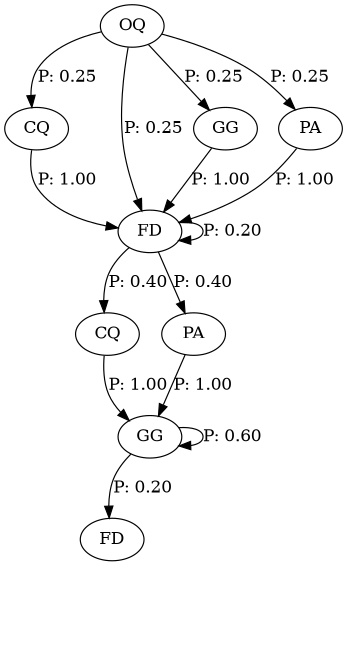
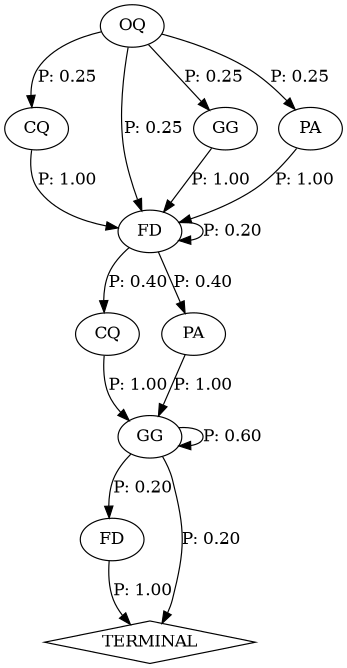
  digraph {
    n1 [label=CQ]
    n2 [label=FD]
    n3 [label=CQ]
    n4 [label=PA]
    n5 [label=GG]
    n6 [label=FD]
+   n7 [label=TERMINAL shape=diamond]
    n8 [label=GG]
    n9 [label=OQ]
    n10 [label=PA]
    n1 -> n2 [label="P: 1.00"]
    n2 -> n2 [label="P: 0.20"]
    n2 -> n3 [label="P: 0.40"]
    n2 -> n4 [label="P: 0.40"]
    n3 -> n5 [label="P: 1.00"]
    n4 -> n5 [label="P: 1.00"]
    n5 -> n5 [label="P: 0.60"]
    n5 -> n6 [label="P: 0.20"]
+   n5 -> n7 [label="P: 0.20"]
+   n6 -> n7 [label="P: 1.00"]
    n8 -> n2 [label="P: 1.00"]
    n9 -> n1 [label="P: 0.25"]
    n9 -> n2 [label="P: 0.25"]
    n9 -> n8 [label="P: 0.25"]
    n9 -> n10 [label="P: 0.25"]
    n10 -> n2 [label="P: 1.00"]
  }
